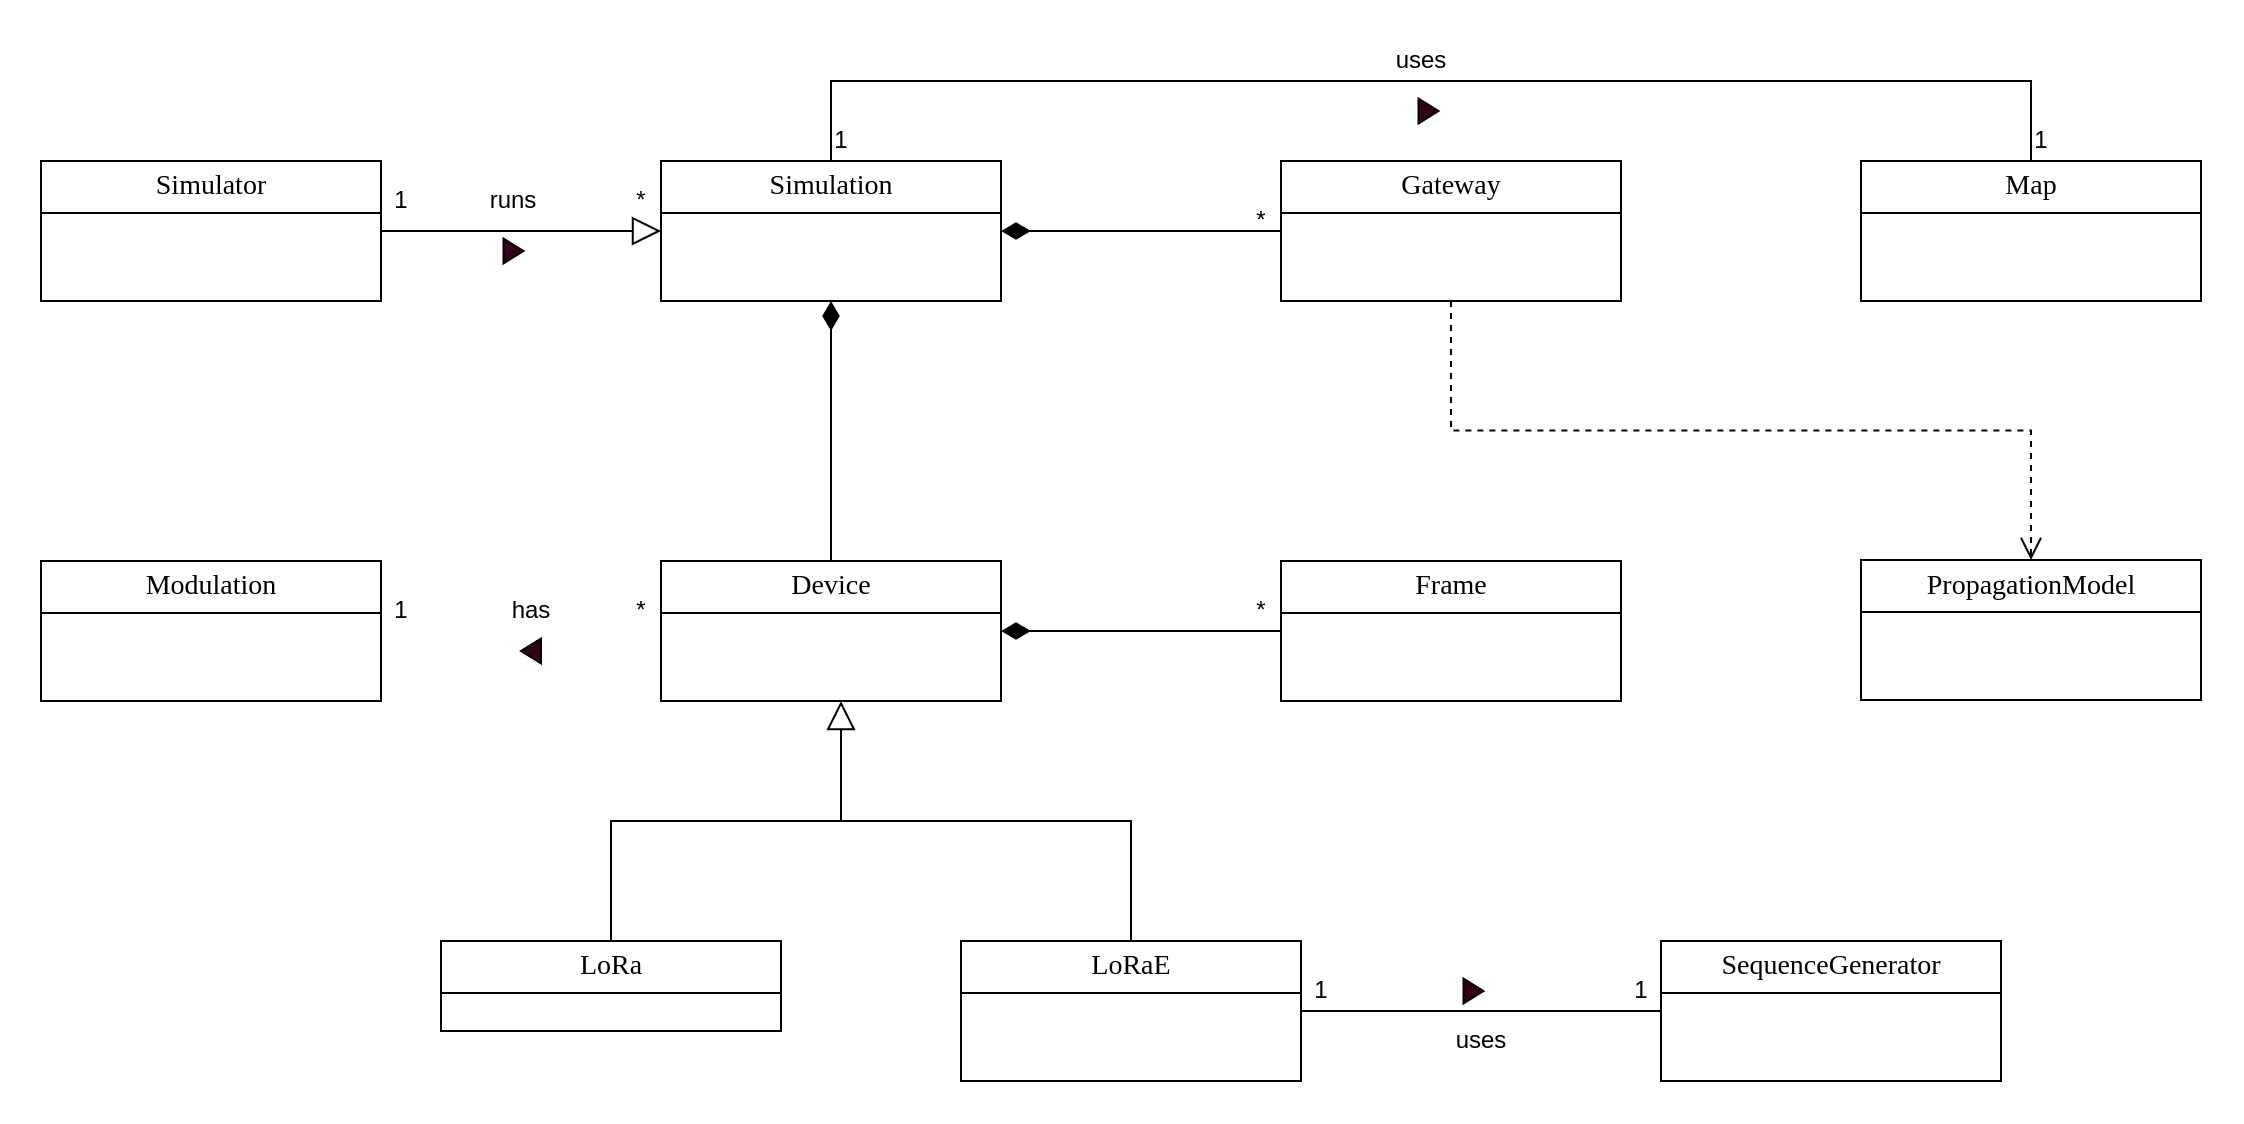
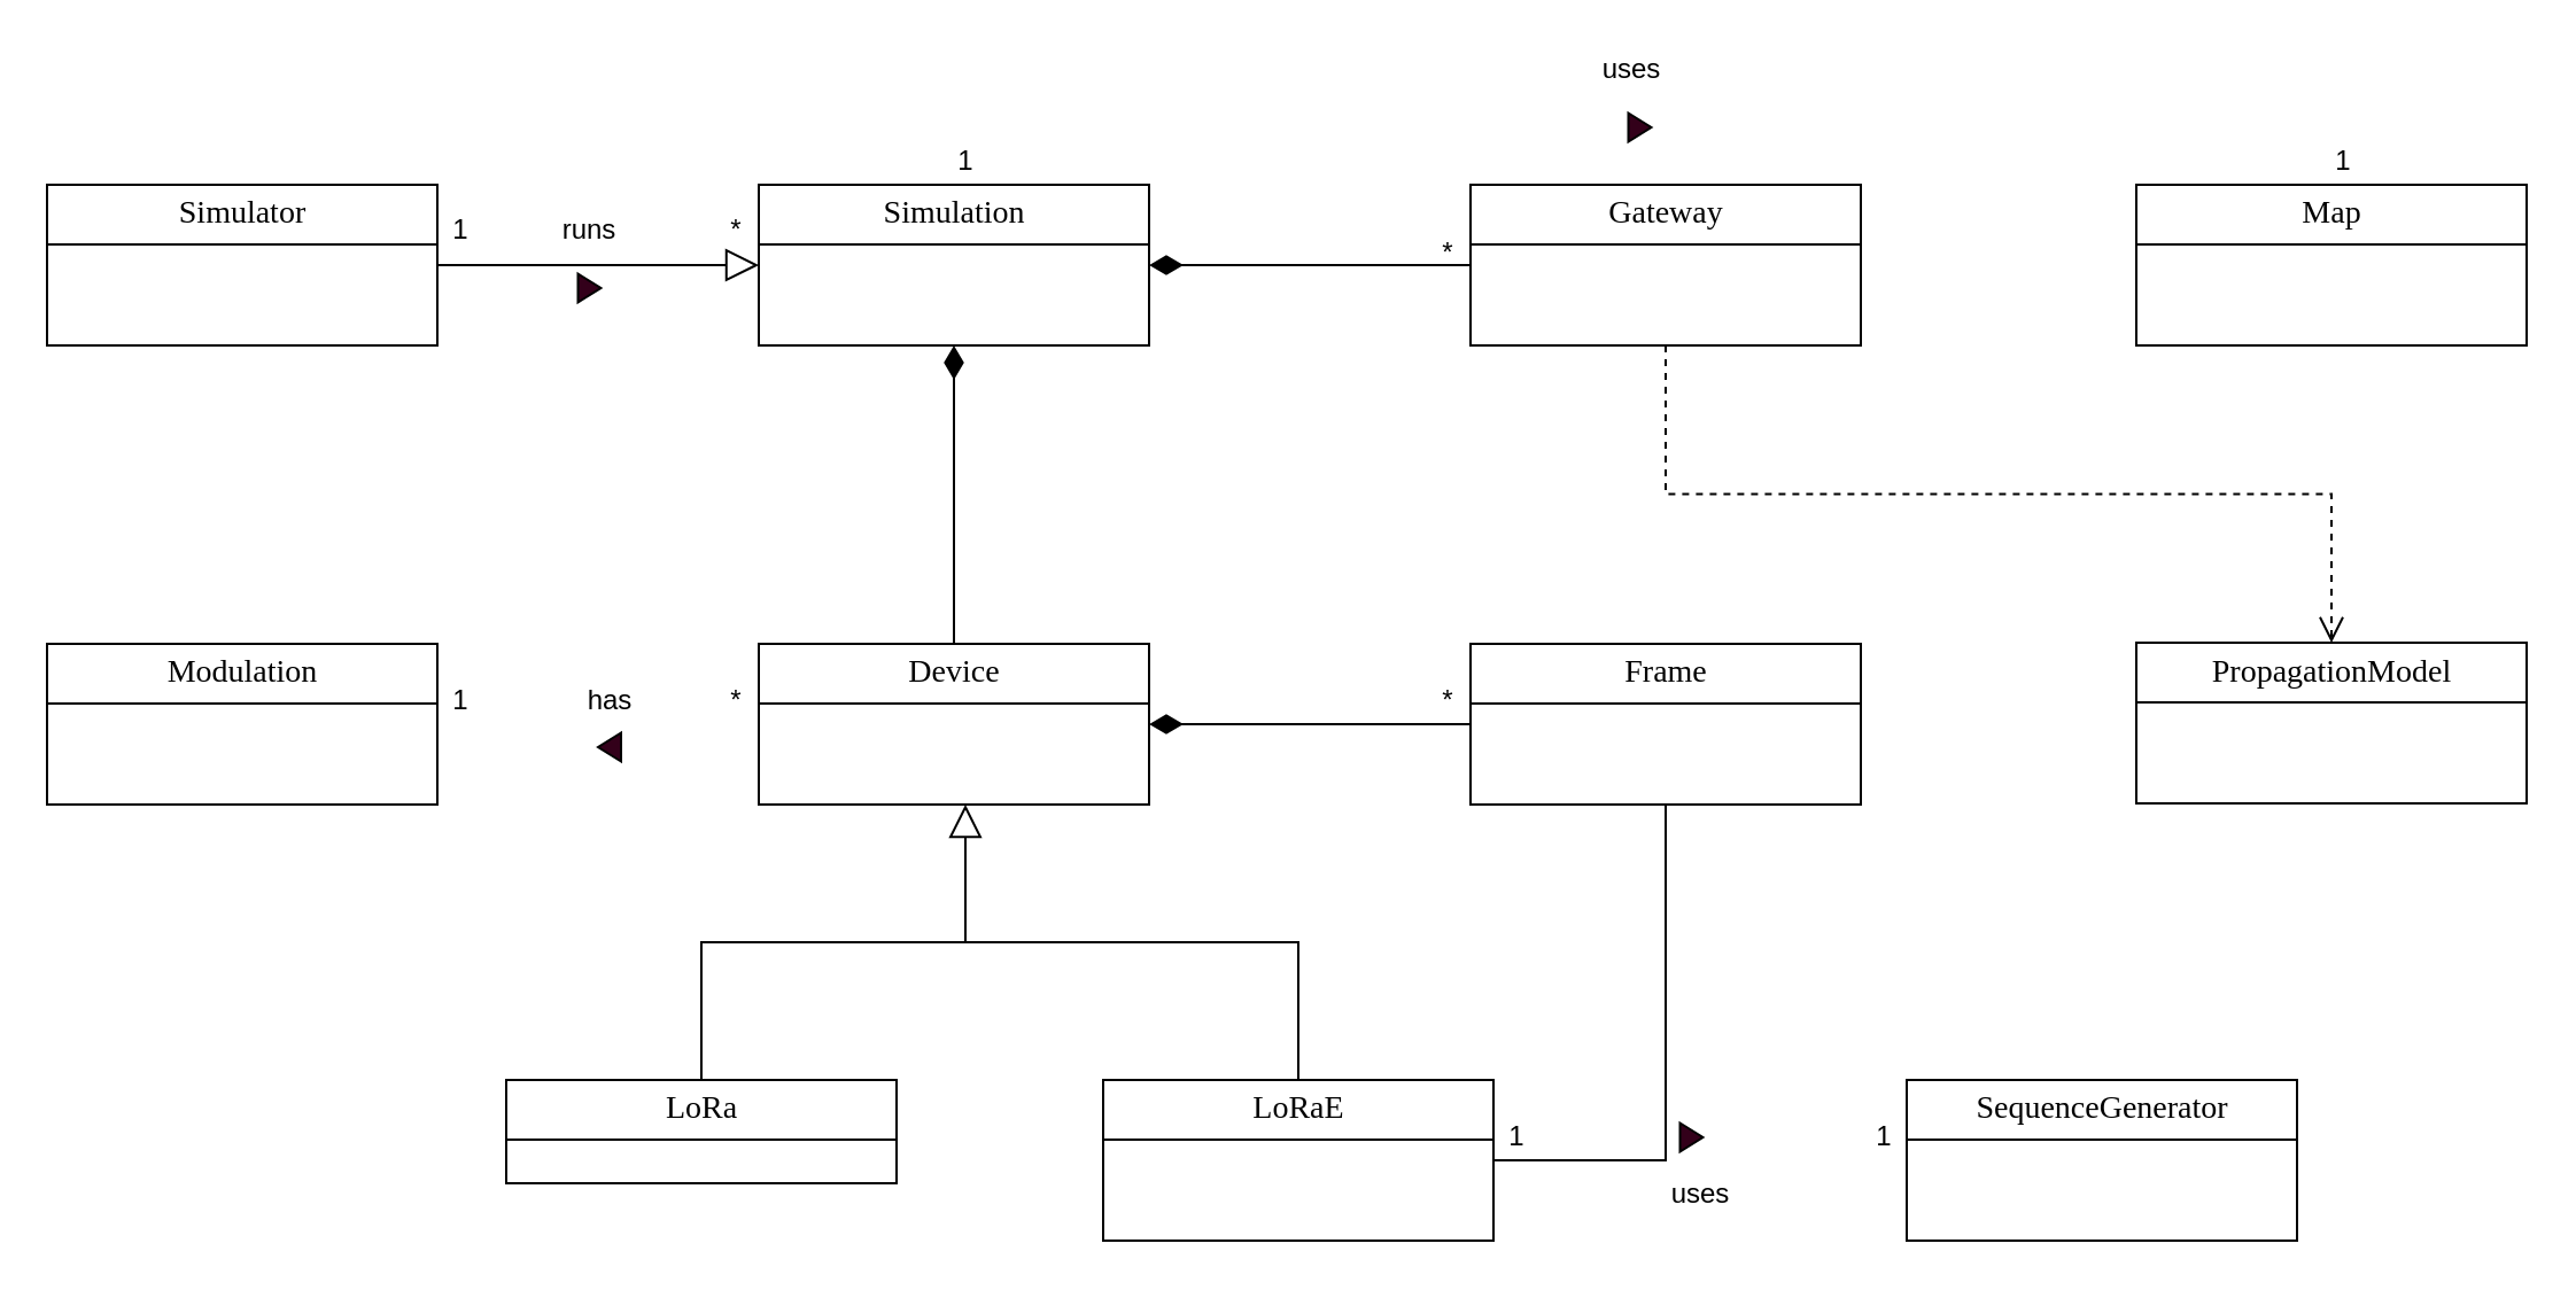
  <mxCell id="0" />
  <mxCell id="1" parent="0" />
  <mxCell id="2" style="edgeStyle=orthogonalEdgeStyle;rounded=0;orthogonalLoop=1;jettySize=auto;html=1;exitX=1;exitY=0.5;exitDx=0;exitDy=0;entryX=0;entryY=0.5;entryDx=0;entryDy=0;endArrow=block;endFill=0;endSize=12;" parent="1" source="3" target="5" edge="1"><mxGeometry relative="1" as="geometry" /></mxCell>
  <mxCell id="3" value="&lt;font style=&quot;font-size: 14px&quot;&gt;Simulator&lt;/font&gt;" style="swimlane;html=1;fontStyle=0;childLayout=stackLayout;horizontal=1;startSize=26;fillColor=none;horizontalStack=0;resizeParent=1;resizeLast=0;collapsible=1;marginBottom=0;swimlaneFillColor=#ffffff;rounded=0;shadow=0;comic=0;labelBackgroundColor=none;strokeWidth=1;fontFamily=Verdana;fontSize=10;align=center;" parent="1" vertex="1"><mxGeometry x="20" y="80" width="170" height="70" as="geometry" /></mxCell>
- <mxCell id="4" style="edgeStyle=orthogonalEdgeStyle;rounded=0;orthogonalLoop=1;jettySize=auto;html=1;exitX=0.5;exitY=0;exitDx=0;exitDy=0;entryX=0.5;entryY=0;entryDx=0;entryDy=0;endArrow=none;endFill=0;endSize=12;" parent="1" source="5" target="9" edge="1"><mxGeometry relative="1" as="geometry"><Array as="points"><mxPoint x="415" y="40" /><mxPoint x="1015" y="40" /></Array></mxGeometry></mxCell>
  <mxCell id="5" value="&lt;font style=&quot;font-size: 14px&quot;&gt;Simulation&lt;/font&gt;" style="swimlane;html=1;fontStyle=0;childLayout=stackLayout;horizontal=1;startSize=26;fillColor=none;horizontalStack=0;resizeParent=1;resizeLast=0;collapsible=1;marginBottom=0;swimlaneFillColor=#ffffff;rounded=0;shadow=0;comic=0;labelBackgroundColor=none;strokeWidth=1;fontFamily=Verdana;fontSize=10;align=center;" parent="1" vertex="1"><mxGeometry x="330" y="80" width="170" height="70" as="geometry" /></mxCell>
  <mxCell id="6" style="edgeStyle=orthogonalEdgeStyle;rounded=0;orthogonalLoop=1;jettySize=auto;html=1;entryX=1;entryY=0.5;entryDx=0;entryDy=0;endArrow=diamondThin;endFill=1;endSize=12;" parent="1" source="8" target="5" edge="1"><mxGeometry relative="1" as="geometry" /></mxCell>
  <mxCell id="7" style="edgeStyle=orthogonalEdgeStyle;rounded=0;orthogonalLoop=1;jettySize=auto;html=1;exitX=0.5;exitY=1;exitDx=0;exitDy=0;entryX=0.5;entryY=0;entryDx=0;entryDy=0;dashed=1;endArrow=open;endFill=0;strokeWidth=1;endSize=9;" edge="1" parent="1" source="8" target="39"><mxGeometry relative="1" as="geometry" /></mxCell>
  <mxCell id="8" value="&lt;font style=&quot;font-size: 14px&quot;&gt;Gateway&lt;/font&gt;" style="swimlane;html=1;fontStyle=0;childLayout=stackLayout;horizontal=1;startSize=26;fillColor=none;horizontalStack=0;resizeParent=1;resizeLast=0;collapsible=1;marginBottom=0;swimlaneFillColor=#ffffff;rounded=0;shadow=0;comic=0;labelBackgroundColor=none;strokeWidth=1;fontFamily=Verdana;fontSize=10;align=center;" parent="1" vertex="1"><mxGeometry x="640" y="80" width="170" height="70" as="geometry" /></mxCell>
  <mxCell id="9" value="&lt;font style=&quot;font-size: 14px&quot;&gt;Map&lt;/font&gt;" style="swimlane;html=1;fontStyle=0;childLayout=stackLayout;horizontal=1;startSize=26;fillColor=none;horizontalStack=0;resizeParent=1;resizeLast=0;collapsible=1;marginBottom=0;swimlaneFillColor=#ffffff;rounded=0;shadow=0;comic=0;labelBackgroundColor=none;strokeWidth=1;fontFamily=Verdana;fontSize=10;align=center;" parent="1" vertex="1"><mxGeometry x="930" y="80" width="170" height="70" as="geometry" /></mxCell>
  <mxCell id="10" style="edgeStyle=orthogonalEdgeStyle;rounded=0;orthogonalLoop=1;jettySize=auto;html=1;exitX=0.5;exitY=0;exitDx=0;exitDy=0;entryX=0.5;entryY=1;entryDx=0;entryDy=0;endArrow=diamondThin;endFill=1;endSize=12;" parent="1" source="11" target="5" edge="1"><mxGeometry relative="1" as="geometry" /></mxCell>
  <mxCell id="11" value="&lt;font style=&quot;font-size: 14px&quot;&gt;Device&lt;/font&gt;" style="swimlane;html=1;fontStyle=0;childLayout=stackLayout;horizontal=1;startSize=26;fillColor=none;horizontalStack=0;resizeParent=1;resizeLast=0;collapsible=1;marginBottom=0;swimlaneFillColor=#ffffff;rounded=0;shadow=0;comic=0;labelBackgroundColor=none;strokeWidth=1;fontFamily=Verdana;fontSize=10;align=center;" parent="1" vertex="1"><mxGeometry x="330" y="280" width="170" height="70" as="geometry" /></mxCell>
  <mxCell id="12" style="edgeStyle=orthogonalEdgeStyle;rounded=0;orthogonalLoop=1;jettySize=auto;html=1;exitX=0.5;exitY=0;exitDx=0;exitDy=0;endArrow=none;endFill=0;" parent="1" source="13" edge="1"><mxGeometry relative="1" as="geometry"><mxPoint x="420" y="370" as="targetPoint" /><Array as="points"><mxPoint x="305" y="410" /><mxPoint x="420" y="410" /></Array></mxGeometry></mxCell>
  <mxCell id="13" value="&lt;font style=&quot;font-size: 14px&quot;&gt;LoRa&lt;/font&gt;" style="swimlane;html=1;fontStyle=0;childLayout=stackLayout;horizontal=1;startSize=26;fillColor=none;horizontalStack=0;resizeParent=1;resizeLast=0;collapsible=1;marginBottom=0;swimlaneFillColor=#ffffff;rounded=0;shadow=0;comic=0;labelBackgroundColor=none;strokeWidth=1;fontFamily=Verdana;fontSize=10;align=center;" parent="1" vertex="1"><mxGeometry x="220" y="470" width="170" height="45" as="geometry" /></mxCell>
- <mxCell id="14" style="edgeStyle=orthogonalEdgeStyle;rounded=0;orthogonalLoop=1;jettySize=auto;html=1;exitX=1;exitY=0.5;exitDx=0;exitDy=0;entryX=0;entryY=0.5;entryDx=0;entryDy=0;endArrow=none;endFill=0;" parent="1" source="16" target="17" edge="1"><mxGeometry relative="1" as="geometry" /></mxCell>
+ <mxCell id="14" style="edgeStyle=orthogonalEdgeStyle;rounded=0;orthogonalLoop=1;jettySize=auto;html=1;exitX=1;exitY=0.5;exitDx=0;exitDy=0;endArrow=none;endFill=0;" parent="1" source="16" target="19" edge="1"><mxGeometry relative="1" as="geometry" /></mxCell>
  <mxCell id="15" style="edgeStyle=orthogonalEdgeStyle;rounded=0;orthogonalLoop=1;jettySize=auto;html=1;exitX=0.5;exitY=0;exitDx=0;exitDy=0;endArrow=block;endFill=0;endSize=12;" parent="1" source="16" edge="1"><mxGeometry relative="1" as="geometry"><mxPoint x="420" y="350" as="targetPoint" /><Array as="points"><mxPoint x="565" y="410" /><mxPoint x="420" y="410" /></Array></mxGeometry></mxCell>
  <mxCell id="16" value="&lt;font style=&quot;font-size: 14px&quot;&gt;LoRaE&lt;/font&gt;" style="swimlane;html=1;fontStyle=0;childLayout=stackLayout;horizontal=1;startSize=26;fillColor=none;horizontalStack=0;resizeParent=1;resizeLast=0;collapsible=1;marginBottom=0;swimlaneFillColor=#ffffff;rounded=0;shadow=0;comic=0;labelBackgroundColor=none;strokeWidth=1;fontFamily=Verdana;fontSize=10;align=center;" parent="1" vertex="1"><mxGeometry x="480" y="470" width="170" height="70" as="geometry" /></mxCell>
  <mxCell id="17" value="&lt;font style=&quot;font-size: 14px&quot;&gt;SequenceGenerator&lt;/font&gt;" style="swimlane;html=1;fontStyle=0;childLayout=stackLayout;horizontal=1;startSize=26;fillColor=none;horizontalStack=0;resizeParent=1;resizeLast=0;collapsible=1;marginBottom=0;swimlaneFillColor=#ffffff;rounded=0;shadow=0;comic=0;labelBackgroundColor=none;strokeWidth=1;fontFamily=Verdana;fontSize=10;align=center;" parent="1" vertex="1"><mxGeometry x="830" y="470" width="170" height="70" as="geometry" /></mxCell>
  <mxCell id="18" style="edgeStyle=orthogonalEdgeStyle;rounded=0;orthogonalLoop=1;jettySize=auto;html=1;exitX=0;exitY=0.5;exitDx=0;exitDy=0;entryX=1;entryY=0.5;entryDx=0;entryDy=0;endArrow=diamondThin;endFill=1;endSize=12;" parent="1" source="19" target="11" edge="1"><mxGeometry relative="1" as="geometry" /></mxCell>
  <mxCell id="19" value="&lt;font style=&quot;font-size: 14px&quot;&gt;Frame&lt;/font&gt;" style="swimlane;html=1;fontStyle=0;childLayout=stackLayout;horizontal=1;startSize=26;fillColor=none;horizontalStack=0;resizeParent=1;resizeLast=0;collapsible=1;marginBottom=0;swimlaneFillColor=#ffffff;rounded=0;shadow=0;comic=0;labelBackgroundColor=none;strokeWidth=1;fontFamily=Verdana;fontSize=10;align=center;" parent="1" vertex="1"><mxGeometry x="640" y="280" width="170" height="70" as="geometry" /></mxCell>
  <mxCell id="20" value="&lt;font style=&quot;font-size: 14px&quot;&gt;Modulation&lt;/font&gt;" style="swimlane;html=1;fontStyle=0;childLayout=stackLayout;horizontal=1;startSize=26;fillColor=none;horizontalStack=0;resizeParent=1;resizeLast=0;collapsible=1;marginBottom=0;swimlaneFillColor=#ffffff;rounded=0;shadow=0;comic=0;labelBackgroundColor=none;strokeWidth=1;fontFamily=Verdana;fontSize=10;align=center;" parent="1" vertex="1"><mxGeometry x="20" y="280" width="170" height="70" as="geometry" /></mxCell>
  <mxCell id="21" value="*" style="text;html=1;align=center;verticalAlign=middle;resizable=0;points=[];autosize=1;strokeColor=none;fillColor=none;" parent="1" vertex="1"><mxGeometry x="620" y="295" width="20" height="20" as="geometry" /></mxCell>
  <mxCell id="22" value="has" style="text;html=1;align=center;verticalAlign=middle;resizable=0;points=[];autosize=1;strokeColor=none;fillColor=none;" parent="1" vertex="1"><mxGeometry x="250" y="295" width="30" height="20" as="geometry" /></mxCell>
  <mxCell id="23" value="" style="verticalLabelPosition=bottom;verticalAlign=top;html=1;shape=mxgraph.basic.acute_triangle;dx=0.5;rotation=-90;fillColor=#33001A;" parent="1" vertex="1"><mxGeometry x="258.75" y="320" width="12.5" height="10" as="geometry" /></mxCell>
  <mxCell id="24" value="" style="verticalLabelPosition=bottom;verticalAlign=top;html=1;shape=mxgraph.basic.acute_triangle;dx=0.5;rotation=90;fillColor=#33001A;" parent="1" vertex="1"><mxGeometry x="730" y="490" width="12.5" height="10" as="geometry" /></mxCell>
  <mxCell id="25" value="uses" style="text;html=1;align=center;verticalAlign=middle;resizable=0;points=[];autosize=1;strokeColor=none;fillColor=none;" parent="1" vertex="1"><mxGeometry x="720" y="510" width="40" height="20" as="geometry" /></mxCell>
  <mxCell id="26" value="1" style="text;html=1;align=center;verticalAlign=middle;resizable=0;points=[];autosize=1;strokeColor=none;fillColor=none;" parent="1" vertex="1"><mxGeometry x="810" y="485" width="20" height="20" as="geometry" /></mxCell>
  <mxCell id="27" value="1" style="text;html=1;align=center;verticalAlign=middle;resizable=0;points=[];autosize=1;strokeColor=none;fillColor=none;" parent="1" vertex="1"><mxGeometry x="650" y="485" width="20" height="20" as="geometry" /></mxCell>
  <mxCell id="28" value="*" style="text;html=1;align=center;verticalAlign=middle;resizable=0;points=[];autosize=1;strokeColor=none;fillColor=none;" parent="1" vertex="1"><mxGeometry x="310" y="295" width="20" height="20" as="geometry" /></mxCell>
  <mxCell id="29" value="1" style="text;html=1;align=center;verticalAlign=middle;resizable=0;points=[];autosize=1;strokeColor=none;fillColor=none;" parent="1" vertex="1"><mxGeometry x="190" y="295" width="20" height="20" as="geometry" /></mxCell>
  <mxCell id="30" value="*" style="text;html=1;align=center;verticalAlign=middle;resizable=0;points=[];autosize=1;strokeColor=none;fillColor=none;" parent="1" vertex="1"><mxGeometry x="620" y="100" width="20" height="20" as="geometry" /></mxCell>
  <mxCell id="31" value="" style="verticalLabelPosition=bottom;verticalAlign=top;html=1;shape=mxgraph.basic.acute_triangle;dx=0.5;rotation=90;fillColor=#33001A;" parent="1" vertex="1"><mxGeometry x="707.5" y="50" width="12.5" height="10" as="geometry" /></mxCell>
  <mxCell id="32" value="uses" style="text;html=1;align=center;verticalAlign=middle;resizable=0;points=[];autosize=1;strokeColor=none;fillColor=none;" parent="1" vertex="1"><mxGeometry x="690" y="20" width="40" height="20" as="geometry" /></mxCell>
  <mxCell id="33" value="1" style="text;html=1;align=center;verticalAlign=middle;resizable=0;points=[];autosize=1;strokeColor=none;fillColor=none;" parent="1" vertex="1"><mxGeometry x="1010" y="60" width="20" height="20" as="geometry" /></mxCell>
  <mxCell id="34" value="1" style="text;html=1;align=center;verticalAlign=middle;resizable=0;points=[];autosize=1;strokeColor=none;fillColor=none;" parent="1" vertex="1"><mxGeometry x="410" y="60" width="20" height="20" as="geometry" /></mxCell>
  <mxCell id="35" value="" style="verticalLabelPosition=bottom;verticalAlign=top;html=1;shape=mxgraph.basic.acute_triangle;dx=0.5;rotation=90;fillColor=#33001A;" parent="1" vertex="1"><mxGeometry x="250" y="120" width="12.5" height="10" as="geometry" /></mxCell>
  <mxCell id="36" value="runs" style="text;html=1;align=center;verticalAlign=middle;resizable=0;points=[];autosize=1;strokeColor=none;fillColor=none;" parent="1" vertex="1"><mxGeometry x="236.25" y="90" width="40" height="20" as="geometry" /></mxCell>
  <mxCell id="37" value="*" style="text;html=1;align=center;verticalAlign=middle;resizable=0;points=[];autosize=1;strokeColor=none;fillColor=none;" parent="1" vertex="1"><mxGeometry x="310" y="90" width="20" height="20" as="geometry" /></mxCell>
  <mxCell id="38" value="1" style="text;html=1;align=center;verticalAlign=middle;resizable=0;points=[];autosize=1;strokeColor=none;fillColor=none;" parent="1" vertex="1"><mxGeometry x="190" y="90" width="20" height="20" as="geometry" /></mxCell>
  <mxCell id="39" value="&lt;span style=&quot;font-size: 14px&quot;&gt;PropagationModel&lt;/span&gt;" style="swimlane;html=1;fontStyle=0;childLayout=stackLayout;horizontal=1;startSize=26;fillColor=none;horizontalStack=0;resizeParent=1;resizeLast=0;collapsible=1;marginBottom=0;swimlaneFillColor=#ffffff;rounded=0;shadow=0;comic=0;labelBackgroundColor=none;strokeWidth=1;fontFamily=Verdana;fontSize=10;align=center;" vertex="1" parent="1"><mxGeometry x="930" y="279.5" width="170" height="70" as="geometry" /></mxCell>
